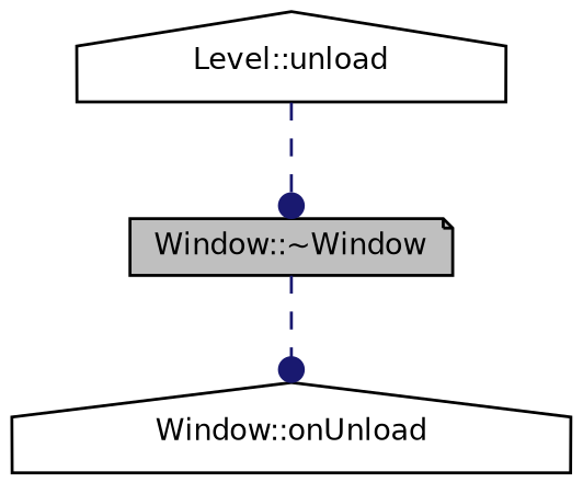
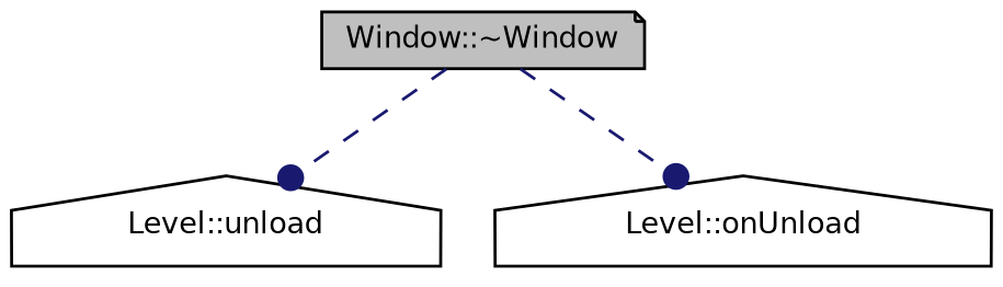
  digraph {
    fontname="DejaVu Sans"
    rankdir=TB
    node [color=black fillcolor=white fontname="DejaVu Sans" fontsize=10 shape=house style=filled]
    edge [arrowhead=dot color=midnightblue fontname="DejaVu Sans" fontsize=10 labelfontname=Helvetica labelfontsize=10 style=dashed]
    n1 [fillcolor=grey75 fontcolor=black height=0.2 label="Window::~Window" shape=note width=0.4]
    n2 [height=0.2 label="Level::unload" width=0.4]
-   n3 [height=0.2 label="Window::onUnload" width=0.4]
-   n2 -> n1
+   n3 [height=0.2 label="Level::onUnload" width=0.4]
+   n1 -> n2
    n1 -> n3
  }
